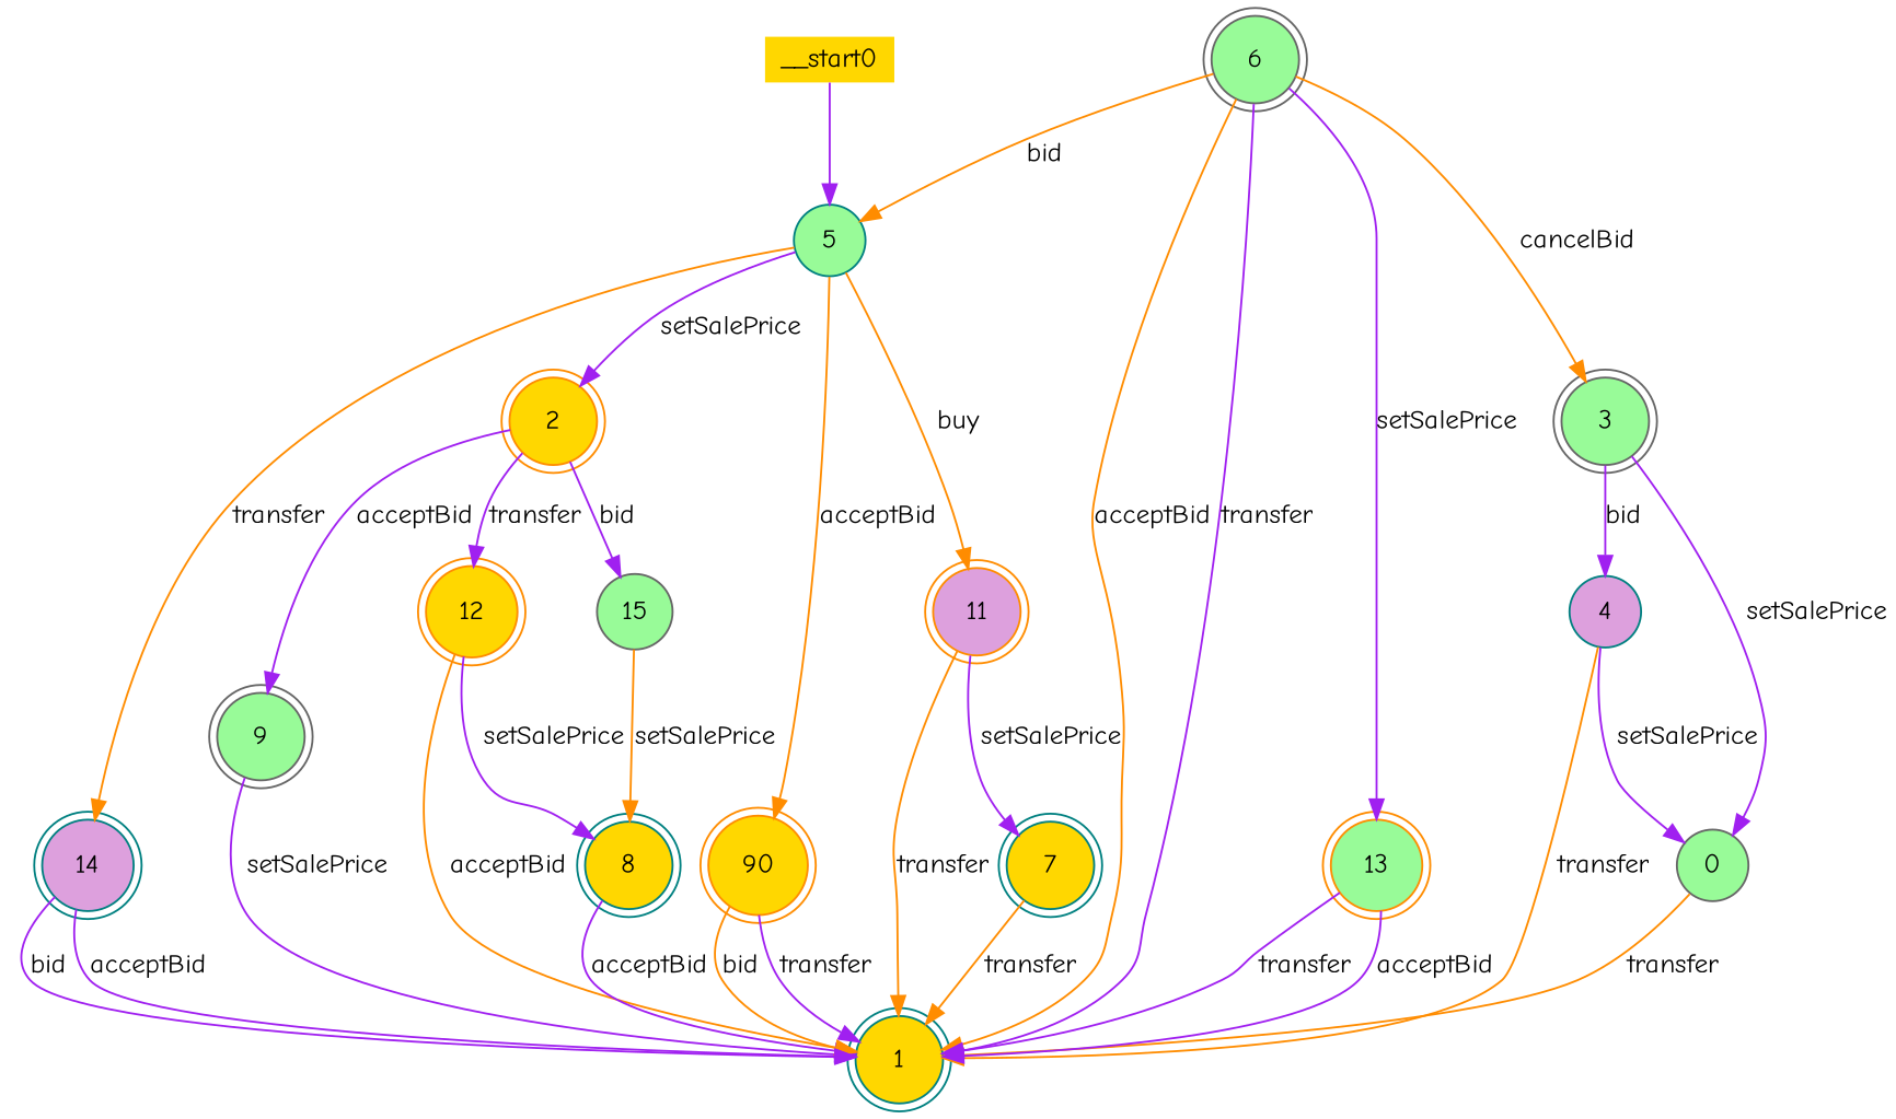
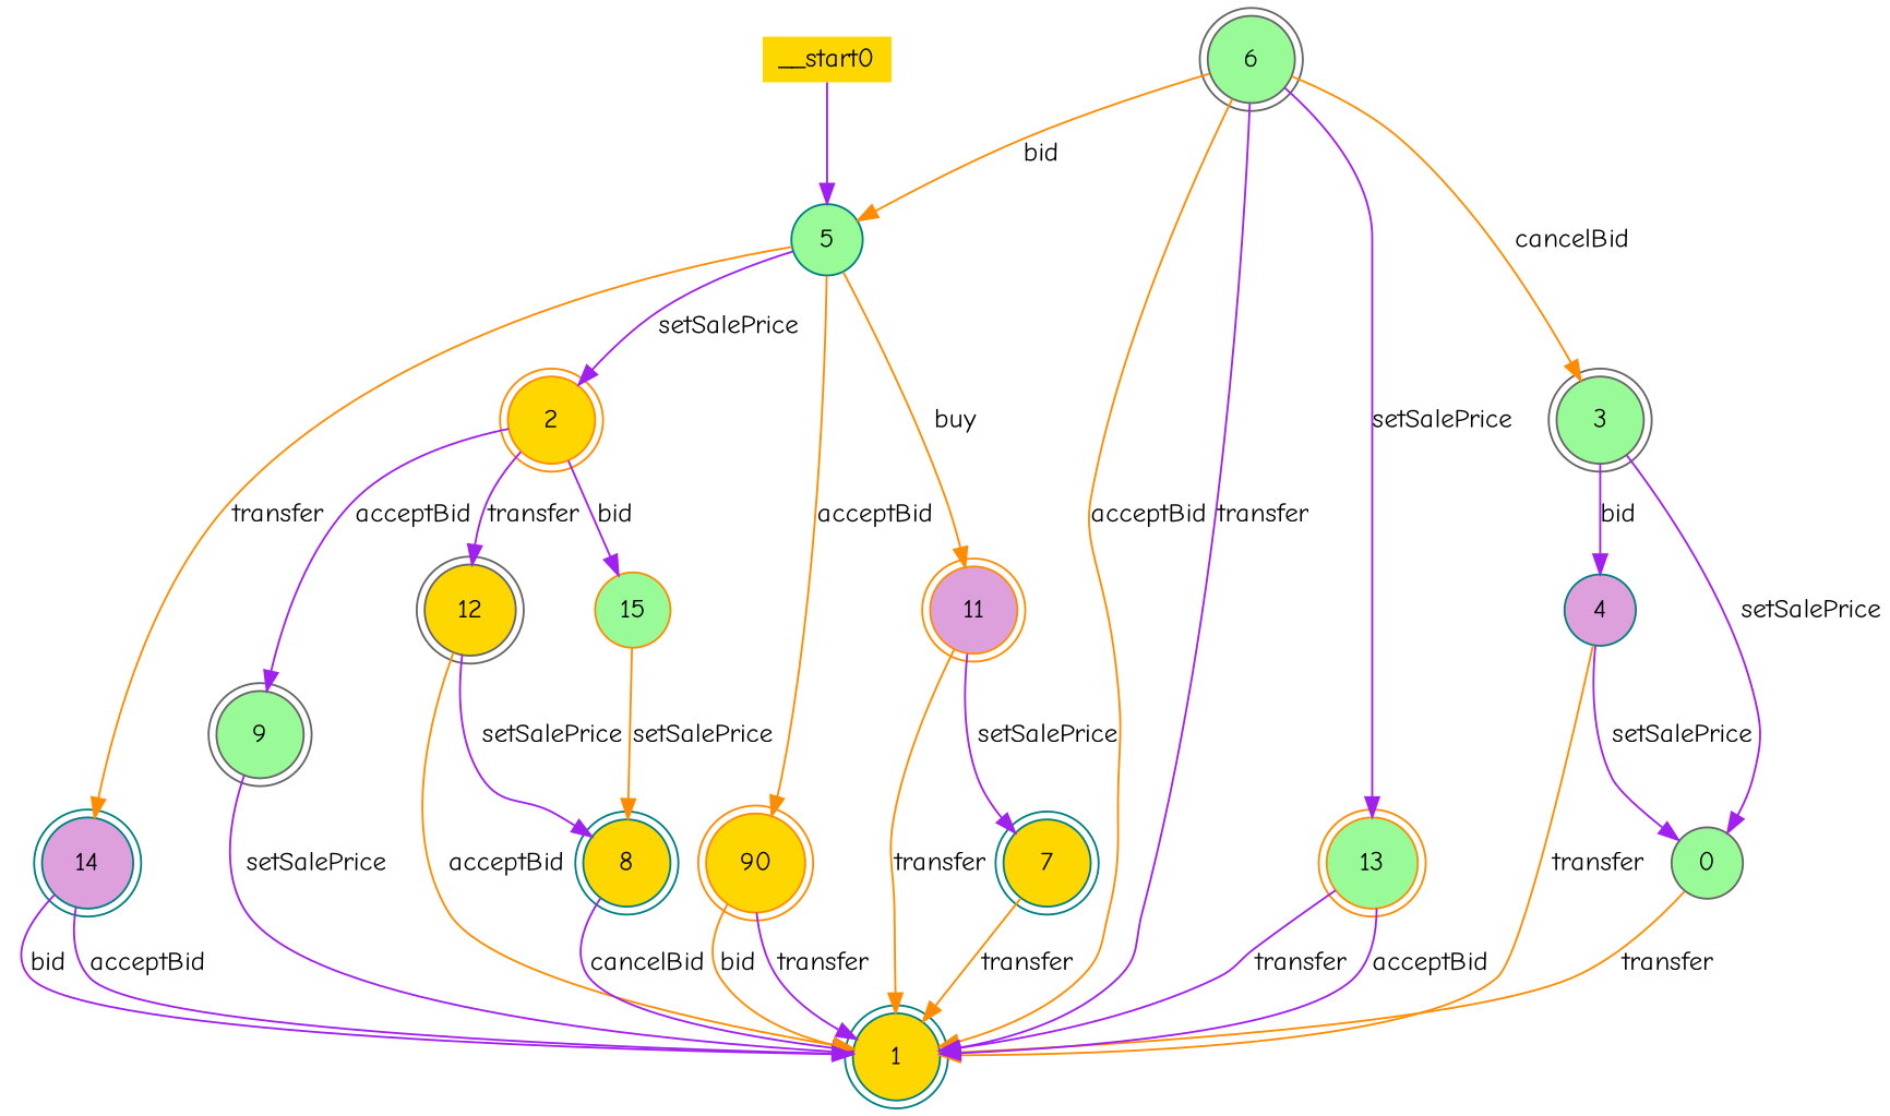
  digraph {
    fontname="Comic Neue"
    node [color=teal fillcolor=palegreen fontname="Comic Neue" shape=doublecircle style=filled]
    edge [color=purple fontname="Comic Neue"]
    n1 [color=gray40 label=0 shape=circle]
    n2 [fillcolor=gold label=1]
    n3 [color=darkorange fillcolor=gold label=2]
    n4 [color=gray40 label=9]
-   n5 [color=darkorange fillcolor=gold label=12]
-   n6 [color=gray40 label=15 shape=circle]
+   n5 [color=gray40 fillcolor=gold label=12]
+   n6 [color=darkorange label=15 shape=circle]
    n7 [fillcolor=gold label=8]
    n8 [color=gray40 label=3]
    n9 [fillcolor=plum label=4 shape=circle]
    n10 [label=5 shape=circle]
    n11 [color=darkorange fillcolor=gold label=90]
    n12 [color=darkorange fillcolor=plum label=11]
    n13 [fillcolor=plum label=14]
    n14 [color=gray40 label=6]
    n15 [color=darkorange label=13]
    n16 [fillcolor=gold label=7]
    __start0 [color=gray40 fillcolor=gold height=0 shape=none width=0]
    n1 -> n2 [color=darkorange label=transfer]
    n3 -> n4 [label=acceptBid]
    n3 -> n5 [label=transfer]
    n3 -> n6 [label=bid]
    n4 -> n2 [label=setSalePrice]
    n5 -> n2 [color=darkorange label=acceptBid]
    n5 -> n7 [label=setSalePrice]
    n6 -> n7 [color=darkorange label=setSalePrice]
-   n7 -> n2 [label=acceptBid]
+   n7 -> n2 [label=cancelBid]
    n8 -> n1 [label=setSalePrice]
    n8 -> n9 [label=bid]
    n9 -> n1 [label=setSalePrice]
    n9 -> n2 [color=darkorange label=transfer]
    n10 -> n3 [label=setSalePrice]
    n10 -> n11 [color=darkorange label=acceptBid]
    n10 -> n12 [color=darkorange label=buy]
    n10 -> n13 [color=darkorange label=transfer]
    n11 -> n2 [label=transfer]
    n11 -> n2 [color=darkorange label=bid]
    n12 -> n2 [color=darkorange label=transfer]
    n12 -> n16 [label=setSalePrice]
    n13 -> n2 [label=acceptBid]
    n13 -> n2 [label=bid]
    n14 -> n2 [color=darkorange label=acceptBid]
    n14 -> n2 [label=transfer]
    n14 -> n8 [color=darkorange label=cancelBid]
    n14 -> n10 [color=darkorange label=bid]
    n14 -> n15 [label=setSalePrice]
    n15 -> n2 [label=acceptBid]
    n15 -> n2 [label=transfer]
    n16 -> n2 [color=darkorange label=transfer]
    __start0 -> n10
  }
